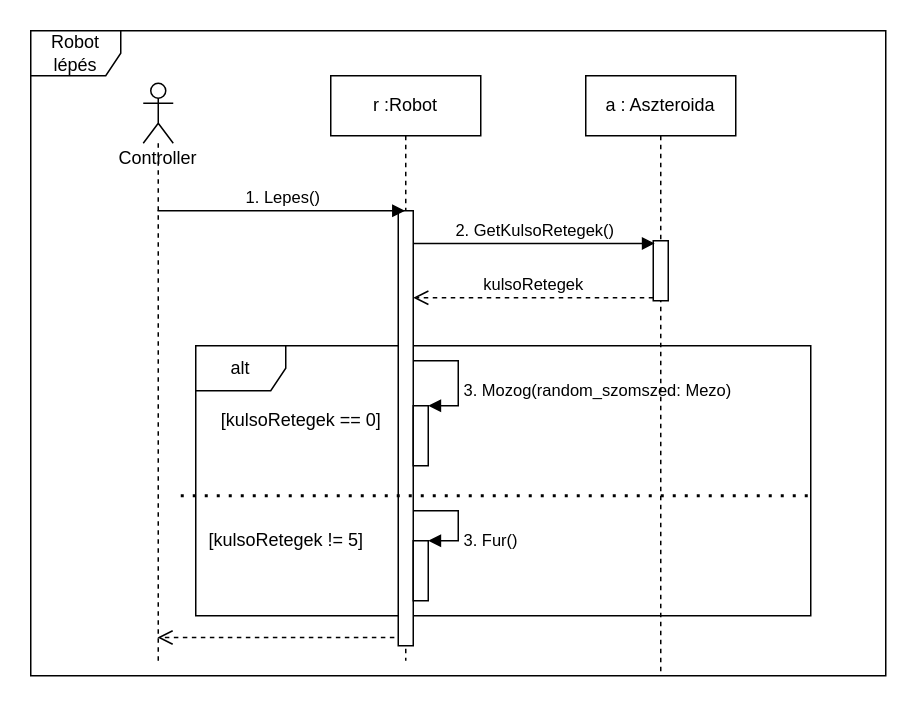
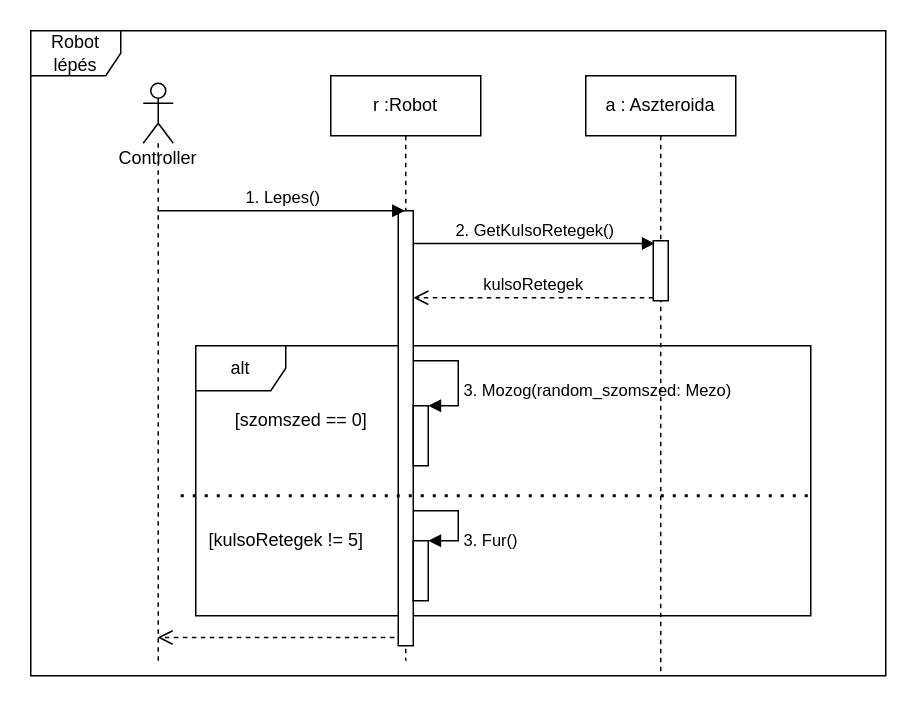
  <mxCell id="0" />
  <mxCell id="1" parent="0" />
  <mxCell id="2" value="Robot lépés" style="shape=umlFrame;whiteSpace=wrap;html=1;" parent="1" vertex="1"><mxGeometry x="20" y="20" width="570" height="430" as="geometry" /></mxCell>
  <mxCell id="3" value="alt" style="shape=umlFrame;whiteSpace=wrap;html=1;" parent="1" vertex="1"><mxGeometry x="130" y="230" width="410" height="180" as="geometry" /></mxCell>
  <mxCell id="4" value="r :Robot" style="shape=umlLifeline;perimeter=lifelinePerimeter;whiteSpace=wrap;html=1;container=1;collapsible=0;recursiveResize=0;outlineConnect=0;" parent="1" vertex="1"><mxGeometry x="220" y="50" width="100" height="390" as="geometry" /></mxCell>
  <mxCell id="5" value="" style="html=1;points=[];perimeter=orthogonalPerimeter;" parent="4" vertex="1"><mxGeometry x="45" y="90" width="10" height="290" as="geometry" /></mxCell>
  <mxCell id="6" value="" style="html=1;points=[];perimeter=orthogonalPerimeter;" parent="4" vertex="1"><mxGeometry x="55" y="220" width="10" height="40" as="geometry" /></mxCell>
  <mxCell id="7" value="3. Mozog(random_szomszed: Mezo)" style="edgeStyle=orthogonalEdgeStyle;html=1;align=left;spacingLeft=2;endArrow=block;rounded=0;entryX=1;entryY=0;" parent="4" target="6" edge="1"><mxGeometry x="0.25" relative="1" as="geometry"><mxPoint x="55" y="190" as="sourcePoint" /><Array as="points"><mxPoint x="55" y="190" /><mxPoint x="85" y="190" /><mxPoint x="85" y="220" /></Array><mxPoint as="offset" /></mxGeometry></mxCell>
  <mxCell id="8" value="" style="html=1;points=[];perimeter=orthogonalPerimeter;" parent="4" vertex="1"><mxGeometry x="55" y="310" width="10" height="40" as="geometry" /></mxCell>
  <mxCell id="9" value="3. Fur()" style="edgeStyle=orthogonalEdgeStyle;html=1;align=left;spacingLeft=2;endArrow=block;rounded=0;entryX=1;entryY=0;" parent="4" target="8" edge="1"><mxGeometry x="0.429" relative="1" as="geometry"><mxPoint x="55" y="290" as="sourcePoint" /><Array as="points"><mxPoint x="55" y="290" /><mxPoint x="85" y="290" /><mxPoint x="85" y="310" /></Array><mxPoint as="offset" /></mxGeometry></mxCell>
  <mxCell id="10" value="1. Lepes()" style="html=1;verticalAlign=bottom;endArrow=block;" parent="1" target="4" edge="1" source="19"><mxGeometry width="80" relative="1" as="geometry"><mxPoint x="100" y="140" as="sourcePoint" /><mxPoint x="190" y="140" as="targetPoint" /><Array as="points"><mxPoint x="240" y="140" /></Array></mxGeometry></mxCell>
  <mxCell id="11" value="" style="endArrow=none;dashed=1;html=1;dashPattern=1 3;strokeWidth=2;" parent="1" edge="1"><mxGeometry width="50" height="50" relative="1" as="geometry"><mxPoint x="120" y="330" as="sourcePoint" /><mxPoint x="542" y="330" as="targetPoint" /><Array as="points" /></mxGeometry></mxCell>
- <mxCell id="12" value="[kulsoRetegek == 0]" style="text;html=1;align=center;verticalAlign=middle;resizable=0;points=[];autosize=1;" parent="1" vertex="1"><mxGeometry x="140" y="270" width="120" height="20" as="geometry" /></mxCell>
+ <mxCell id="12" value="[szomszed == 0]" style="text;html=1;align=center;verticalAlign=middle;resizable=0;points=[];autosize=1;" parent="1" vertex="1"><mxGeometry x="140" y="270" width="120" height="20" as="geometry" /></mxCell>
  <mxCell id="13" value="[kulsoRetegek != 5]" style="text;html=1;align=center;verticalAlign=middle;resizable=0;points=[];autosize=1;" parent="1" vertex="1"><mxGeometry x="130" y="350" width="120" height="20" as="geometry" /></mxCell>
  <mxCell id="14" value="" style="html=1;verticalAlign=bottom;endArrow=open;dashed=1;endSize=8;exitX=-0.26;exitY=0.981;exitDx=0;exitDy=0;exitPerimeter=0;" parent="1" source="5" edge="1" target="19"><mxGeometry relative="1" as="geometry"><mxPoint x="270" y="380" as="sourcePoint" /><mxPoint x="110" y="424" as="targetPoint" /></mxGeometry></mxCell>
  <mxCell id="15" value="a : Aszteroida" style="shape=umlLifeline;perimeter=lifelinePerimeter;whiteSpace=wrap;html=1;container=1;collapsible=0;recursiveResize=0;outlineConnect=0;" parent="1" vertex="1"><mxGeometry x="390" y="50" width="100" height="400" as="geometry" /></mxCell>
  <mxCell id="16" value="" style="html=1;points=[];perimeter=orthogonalPerimeter;" parent="15" vertex="1"><mxGeometry x="45" y="110" width="10" height="40" as="geometry" /></mxCell>
  <mxCell id="17" value="2. GetKulsoRetegek()" style="html=1;verticalAlign=bottom;endArrow=block;entryX=0.1;entryY=0.045;entryDx=0;entryDy=0;entryPerimeter=0;" parent="1" source="5" target="16" edge="1"><mxGeometry relative="1" as="geometry"><mxPoint x="290" y="140" as="sourcePoint" /></mxGeometry></mxCell>
  <mxCell id="18" value="kulsoRetegek" style="html=1;verticalAlign=bottom;endArrow=open;dashed=1;endSize=8;exitX=0;exitY=0.95;" parent="1" source="16" target="5" edge="1"><mxGeometry relative="1" as="geometry"><mxPoint x="365" y="216" as="targetPoint" /></mxGeometry></mxCell>
  <mxCell id="19" value="Controller" style="shape=umlLifeline;participant=umlActor;perimeter=lifelinePerimeter;whiteSpace=wrap;html=1;container=1;collapsible=0;recursiveResize=0;verticalAlign=top;spacingTop=36;outlineConnect=0;" vertex="1" parent="1"><mxGeometry x="95" y="55" width="20" height="385" as="geometry" /></mxCell>
